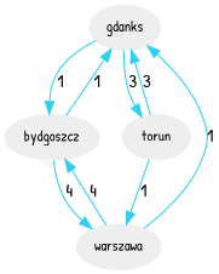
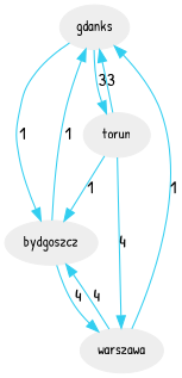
  digraph {
    fontname="Patrick Hand"
    node [color="#EEEEEE" fillcolor="#EEEEEE" fontname="Patrick Hand" fontsize=12 style=filled]
    edge [color="#31CEF0" fontname="Patrick Hand"]
    gdanks
    bydgoszcz
    torun
    warszawa
    gdanks -> bydgoszcz [label=1]
    gdanks -> torun [label=3]
    bydgoszcz -> gdanks [label=1]
    bydgoszcz -> warszawa [label=4]
    torun -> gdanks [label=3]
-   torun -> warszawa [label=1]
+   torun -> bydgoszcz [label=1]
+   torun -> warszawa [label=4]
    warszawa -> gdanks [label=1]
    warszawa -> bydgoszcz [label=4]
  }
